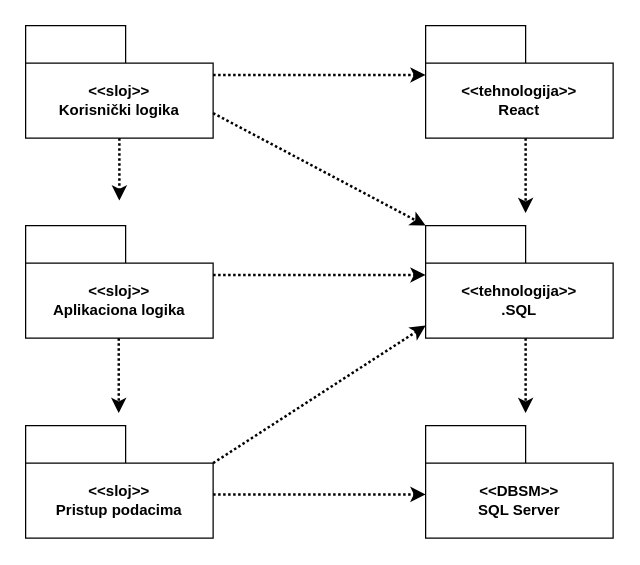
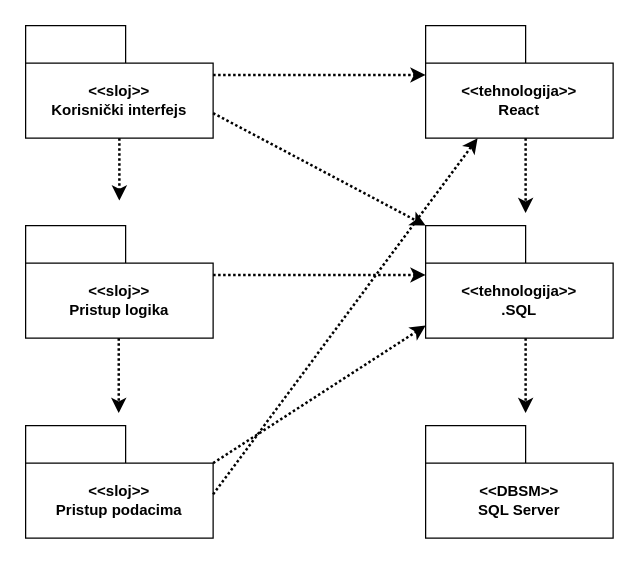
  <mxCell id="0" />
  <mxCell id="1" parent="0" />
- <mxCell id="2" value="&amp;lt;&amp;lt;sloj&amp;gt;&amp;gt;&lt;div&gt;Korisnički logika&lt;/div&gt;" style="shape=folder;fontStyle=1;tabWidth=80;tabHeight=30;tabPosition=left;html=1;boundedLbl=1;whiteSpace=wrap;" vertex="1" parent="1"><mxGeometry x="20" y="20" width="150" height="90" as="geometry" /></mxCell>
+ <mxCell id="2" value="&amp;lt;&amp;lt;sloj&amp;gt;&amp;gt;&lt;div&gt;Korisnički interfejs&lt;/div&gt;" style="shape=folder;fontStyle=1;tabWidth=80;tabHeight=30;tabPosition=left;html=1;boundedLbl=1;whiteSpace=wrap;" vertex="1" parent="1"><mxGeometry x="20" y="20" width="150" height="90" as="geometry" /></mxCell>
  <mxCell id="3" value="&amp;lt;&amp;lt;tehnologija&amp;gt;&amp;gt;&lt;div&gt;.SQL&lt;/div&gt;" style="shape=folder;fontStyle=1;tabWidth=80;tabHeight=30;tabPosition=left;html=1;boundedLbl=1;whiteSpace=wrap;" vertex="1" parent="1"><mxGeometry x="340" y="180" width="150" height="90" as="geometry" /></mxCell>
- <mxCell id="4" value="&amp;lt;&amp;lt;sloj&amp;gt;&amp;gt;&lt;div&gt;Aplikaciona logika&lt;/div&gt;" style="shape=folder;fontStyle=1;tabWidth=80;tabHeight=30;tabPosition=left;html=1;boundedLbl=1;whiteSpace=wrap;" vertex="1" parent="1"><mxGeometry x="20" y="180" width="150" height="90" as="geometry" /></mxCell>
+ <mxCell id="4" value="&amp;lt;&amp;lt;sloj&amp;gt;&amp;gt;&lt;div&gt;Pristup logika&lt;/div&gt;" style="shape=folder;fontStyle=1;tabWidth=80;tabHeight=30;tabPosition=left;html=1;boundedLbl=1;whiteSpace=wrap;" vertex="1" parent="1"><mxGeometry x="20" y="180" width="150" height="90" as="geometry" /></mxCell>
  <mxCell id="5" value="&amp;lt;&amp;lt;tehnologija&amp;gt;&amp;gt;&lt;div&gt;React&lt;/div&gt;" style="shape=folder;fontStyle=1;tabWidth=80;tabHeight=30;tabPosition=left;html=1;boundedLbl=1;whiteSpace=wrap;" vertex="1" parent="1"><mxGeometry x="340" y="20" width="150" height="90" as="geometry" /></mxCell>
  <mxCell id="6" value="&amp;lt;&amp;lt;DBSM&amp;gt;&amp;gt;&lt;div&gt;SQL Server&lt;/div&gt;" style="shape=folder;fontStyle=1;tabWidth=80;tabHeight=30;tabPosition=left;html=1;boundedLbl=1;whiteSpace=wrap;" vertex="1" parent="1"><mxGeometry x="340" y="340" width="150" height="90" as="geometry" /></mxCell>
  <mxCell id="7" value="&amp;lt;&amp;lt;sloj&amp;gt;&amp;gt;&lt;div&gt;Pristup podacima&lt;/div&gt;" style="shape=folder;fontStyle=1;tabWidth=80;tabHeight=30;tabPosition=left;html=1;boundedLbl=1;whiteSpace=wrap;" vertex="1" parent="1"><mxGeometry x="20" y="340" width="150" height="90" as="geometry" /></mxCell>
  <mxCell id="8" value="" style="endArrow=classic;html=1;rounded=0;exitX=0.5;exitY=1;exitDx=0;exitDy=0;exitPerimeter=0;dashed=1;dashPattern=1 1;strokeWidth=2;" edge="1" parent="1" source="2"><mxGeometry width="50" height="50" relative="1" as="geometry"><mxPoint x="260" y="210" as="sourcePoint" /><mxPoint x="95" y="160" as="targetPoint" /></mxGeometry></mxCell>
  <mxCell id="9" value="" style="endArrow=classic;html=1;rounded=0;exitX=0.5;exitY=1;exitDx=0;exitDy=0;exitPerimeter=0;dashed=1;dashPattern=1 1;strokeWidth=2;" edge="1" parent="1"><mxGeometry width="50" height="50" relative="1" as="geometry"><mxPoint x="94.5" y="270" as="sourcePoint" /><mxPoint x="94.5" y="330" as="targetPoint" /></mxGeometry></mxCell>
  <mxCell id="10" value="" style="endArrow=classic;html=1;rounded=0;exitX=0.5;exitY=1;exitDx=0;exitDy=0;exitPerimeter=0;dashed=1;dashPattern=1 1;strokeWidth=2;" edge="1" parent="1"><mxGeometry width="50" height="50" relative="1" as="geometry"><mxPoint x="420" y="270" as="sourcePoint" /><mxPoint x="420" y="330" as="targetPoint" /></mxGeometry></mxCell>
  <mxCell id="11" value="" style="endArrow=classic;html=1;rounded=0;exitX=0.5;exitY=1;exitDx=0;exitDy=0;exitPerimeter=0;dashed=1;dashPattern=1 1;strokeWidth=2;" edge="1" parent="1"><mxGeometry width="50" height="50" relative="1" as="geometry"><mxPoint x="420" y="110" as="sourcePoint" /><mxPoint x="420" y="170" as="targetPoint" /></mxGeometry></mxCell>
  <mxCell id="12" value="" style="endArrow=classic;html=1;rounded=0;exitX=0.5;exitY=1;exitDx=0;exitDy=0;exitPerimeter=0;entryX=0;entryY=0;entryDx=0;entryDy=0;entryPerimeter=0;dashed=1;dashPattern=1 1;strokeWidth=2;" edge="1" parent="1" target="3"><mxGeometry width="50" height="50" relative="1" as="geometry"><mxPoint x="170" y="90" as="sourcePoint" /><mxPoint x="170" y="150" as="targetPoint" /></mxGeometry></mxCell>
- <mxCell id="13" value="" style="endArrow=classic;html=1;rounded=0;exitX=0;exitY=0;exitDx=150;exitDy=55;exitPerimeter=0;entryX=0;entryY=0;entryDx=0;entryDy=55;entryPerimeter=0;dashed=1;dashPattern=1 1;strokeWidth=2;" edge="1" parent="1" source="7" target="6"><mxGeometry width="50" height="50" relative="1" as="geometry"><mxPoint x="170" y="370" as="sourcePoint" /><mxPoint x="310" y="395" as="targetPoint" /></mxGeometry></mxCell>
+ <mxCell id="13" value="" style="endArrow=classic;html=1;rounded=0;exitX=0;exitY=0;exitDx=150;exitDy=55;exitPerimeter=0;dashed=1;dashPattern=1 1;strokeWidth=2;" edge="1" parent="1" source="7" target="5"><mxGeometry width="50" height="50" relative="1" as="geometry"><mxPoint x="170" y="370" as="sourcePoint" /><mxPoint x="310" y="395" as="targetPoint" /></mxGeometry></mxCell>
  <mxCell id="14" value="" style="endArrow=classic;html=1;rounded=0;exitX=0;exitY=0;exitDx=150;exitDy=55;exitPerimeter=0;entryX=0;entryY=0;entryDx=0;entryDy=55;entryPerimeter=0;dashed=1;dashPattern=1 1;strokeWidth=2;" edge="1" parent="1"><mxGeometry width="50" height="50" relative="1" as="geometry"><mxPoint x="170" y="219.5" as="sourcePoint" /><mxPoint x="340" y="219.5" as="targetPoint" /></mxGeometry></mxCell>
  <mxCell id="15" value="" style="endArrow=classic;html=1;rounded=0;exitX=0;exitY=0;exitDx=150;exitDy=55;exitPerimeter=0;entryX=0;entryY=0;entryDx=0;entryDy=55;entryPerimeter=0;dashed=1;dashPattern=1 1;strokeWidth=2;" edge="1" parent="1"><mxGeometry width="50" height="50" relative="1" as="geometry"><mxPoint x="170" y="59.5" as="sourcePoint" /><mxPoint x="340" y="59.5" as="targetPoint" /></mxGeometry></mxCell>
  <mxCell id="16" value="" style="endArrow=classic;html=1;rounded=0;exitX=0;exitY=0;exitDx=150;exitDy=55;exitPerimeter=0;entryX=0;entryY=0;entryDx=0;entryDy=80;entryPerimeter=0;dashed=1;dashPattern=1 1;strokeWidth=2;" edge="1" parent="1" target="3"><mxGeometry width="50" height="50" relative="1" as="geometry"><mxPoint x="170" y="370" as="sourcePoint" /><mxPoint x="340" y="370" as="targetPoint" /></mxGeometry></mxCell>
